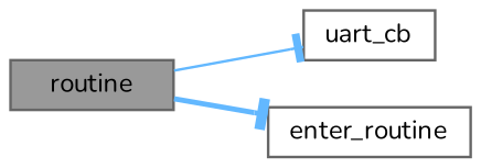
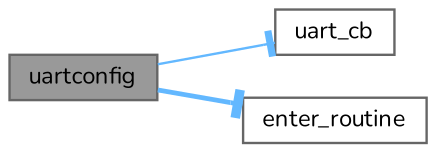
  digraph {
    fontname=Nunito
    rankdir=LR
    node [color=grey40 fillcolor=white fontname=Nunito fontsize=10 shape=box style=filled]
    edge [arrowhead=tee color=steelblue1 fontname=Nunito fontsize=10 labelfontname=Helvetica labelfontsize=10]
-   n1 [color=gray40 fillcolor=grey60 fontcolor=black height=0.2 label=routine width=0.4]
+   n1 [color=gray40 fillcolor=grey60 fontcolor=black height=0.2 label=uartconfig width=0.4]
    n2 [height=0.2 label=uart_cb width=0.4]
    n3 [height=0.2 label=enter_routine width=0.4]
    n1 -> n2 [style=solid]
    n1 -> n3 [style=bold]
  }
